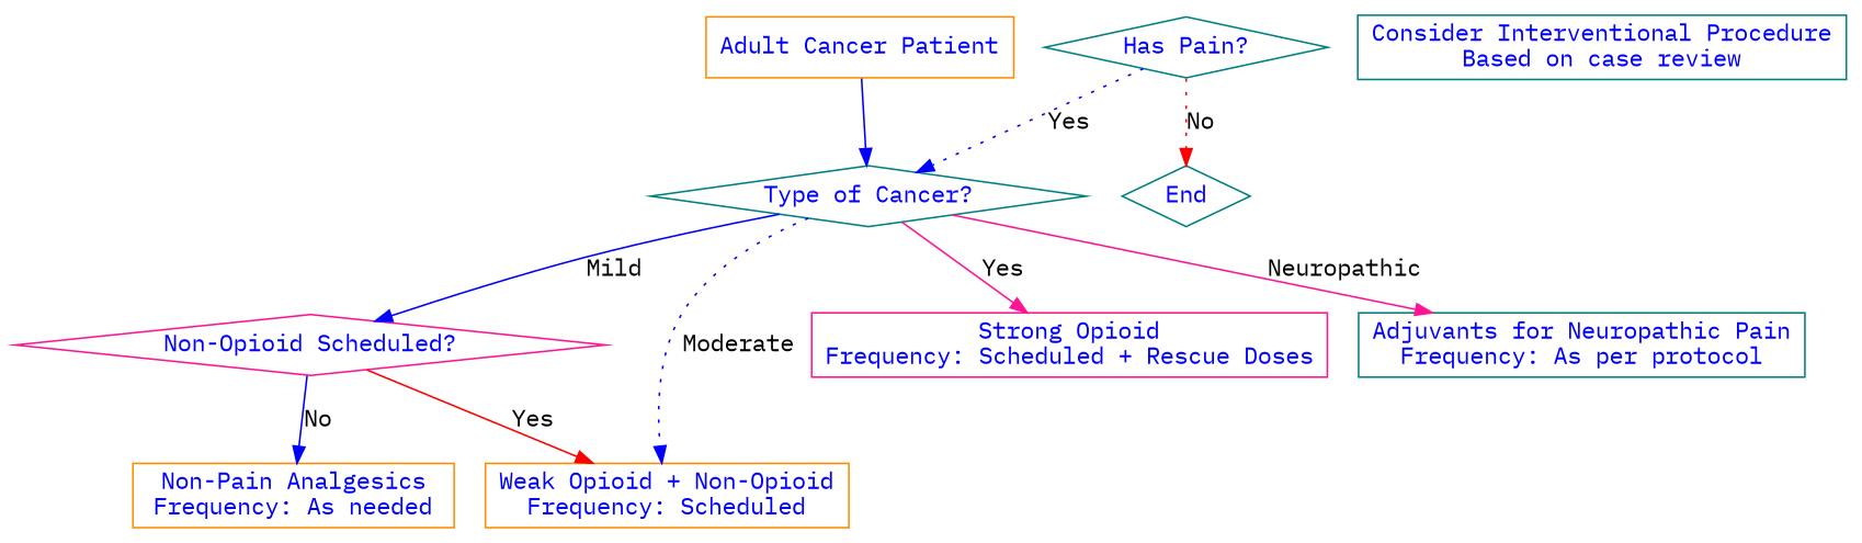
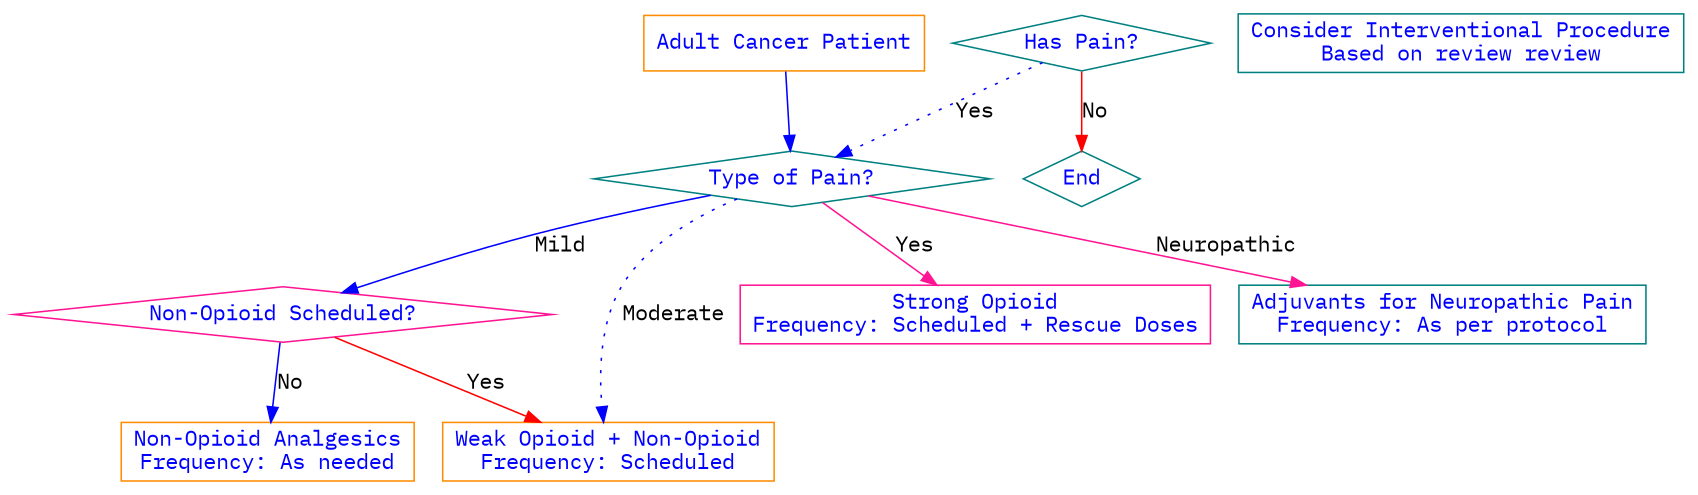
  digraph {
    fontname="IBM Plex Mono"
    rankdir=TB
    node [color=teal fontcolor=blue fontname="IBM Plex Mono" shape=rectangle]
    edge [color=blue fontname="IBM Plex Mono" style=solid]
    n1 [color=darkorange label="Adult Cancer Patient"]
-   n2 [label="Type of Cancer?" shape=diamond]
+   n2 [label="Type of Pain?" shape=diamond]
    n3 [label="Has Pain?" shape=diamond]
    End [shape=diamond]
    n5 [color=deeppink label="Non-Opioid Scheduled?" shape=diamond]
    n6 [color=darkorange label="Weak Opioid + Non-Opioid\nFrequency: Scheduled"]
    n7 [color=deeppink label="Strong Opioid\nFrequency: Scheduled + Rescue Doses"]
    n8 [label="Adjuvants for Neuropathic Pain\nFrequency: As per protocol"]
-   n9 [color=darkorange label="Non-Pain Analgesics\nFrequency: As needed"]
-   n10 [label="Consider Interventional Procedure\nBased on case review"]
+   n9 [color=darkorange label="Non-Opioid Analgesics\nFrequency: As needed"]
+   n10 [label="Consider Interventional Procedure\nBased on review review"]
    n1 -> n2
    n2 -> n5 [label=Mild]
    n2 -> n6 [label=Moderate style=dotted]
    n2 -> n7 [color=deeppink label=Yes]
    n2 -> n8 [color=deeppink label=Neuropathic]
    n3 -> n2 [label=Yes style=dotted]
-   n3 -> End [color=red label=No shape=rectangle style=dotted]
+   n3 -> End [color=red label=No shape=rectangle]
    n5 -> n6 [color=red label=Yes]
    n5 -> n9 [label=No]
  }
